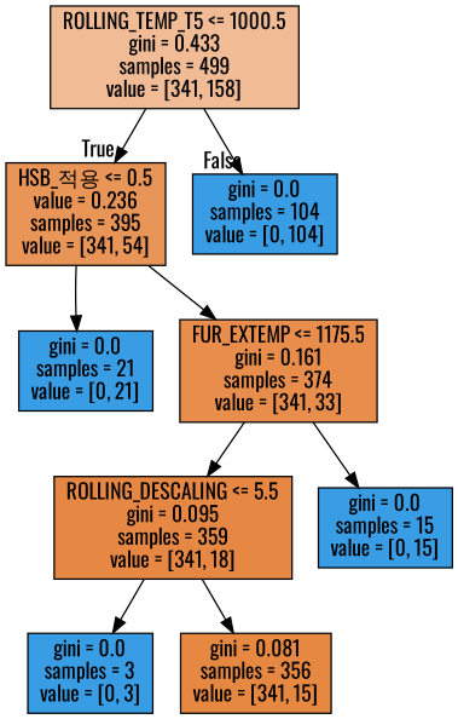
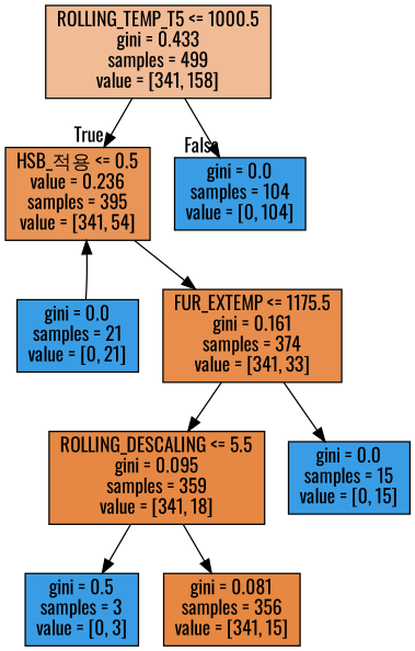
  digraph {
    fontname=Oswald
    node [color=black fillcolor="#399de5" fontname=Oswald shape=box style=filled]
    edge [fontname=Oswald]
    n1 [fillcolor="#f1bb95" label="ROLLING_TEMP_T5 <= 1000.5\ngini = 0.433\nsamples = 499\nvalue = [341, 158]"]
    n2 [fillcolor="#e99558" label="HSB_적용 <= 0.5\nvalue = 0.236\nsamples = 395\nvalue = [341, 54]"]
    n3 [label="gini = 0.0\nsamples = 104\nvalue = [0, 104]"]
    n4 [label="gini = 0.0\nsamples = 21\nvalue = [0, 21]"]
    n5 [fillcolor="#e88d4c" label="FUR_EXTEMP <= 1175.5\ngini = 0.161\nsamples = 374\nvalue = [341, 33]"]
    n6 [fillcolor="#e68843" label="ROLLING_DESCALING <= 5.5\ngini = 0.095\nsamples = 359\nvalue = [341, 18]"]
    n7 [label="gini = 0.0\nsamples = 15\nvalue = [0, 15]"]
-   n8 [label="gini = 0.0\nsamples = 3\nvalue = [0, 3]"]
+   n8 [label="gini = 0.5\nsamples = 3\nvalue = [0, 3]"]
    n9 [fillcolor="#e68742" label="gini = 0.081\nsamples = 356\nvalue = [341, 15]"]
    n1 -> n2 [headlabel=True labelangle=45 labeldistance=2.5]
    n1 -> n3 [headlabel=False labelangle=-45 labeldistance=2.5]
-   n2 -> n4
+   n4 -> n2
    n2 -> n5
    n5 -> n6
    n5 -> n7
    n6 -> n8
    n6 -> n9
  }
